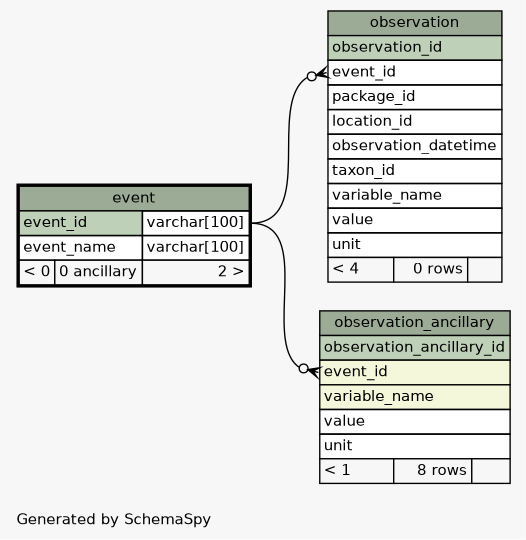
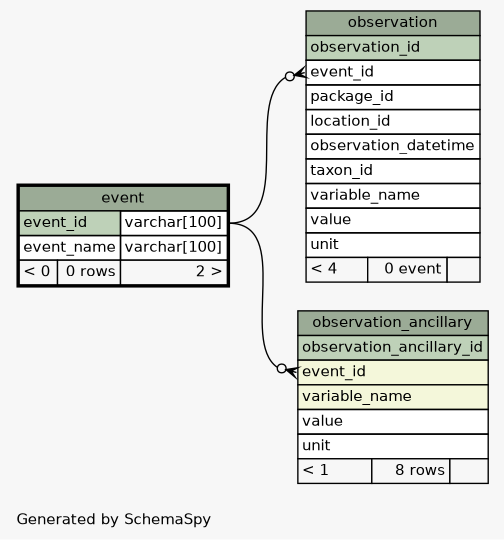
  digraph {
    bgcolor="#f7f7f7"
    fontname=Helvetica
    fontsize=11
    label="\nGenerated by SchemaSpy"
    labeljust=l
    nodesep=0.18
    rankdir=RL
    ranksep=0.46
    node [fontname=Helvetica fontsize=11 shape=plaintext]
    edge [arrowhead=none arrowsize=0.8 arrowtail=crowodot dir=back headport="event_id.type:e" tailport="event_id:w"]
-   n1 [label=<     <TABLE BORDER="0" CELLBORDER="1" CELLSPACING="0" BGCOLOR="#ffffff">       <TR><TD COLSPAN="3" BGCOLOR="#9bab96" ALIGN="CENTER">observation</TD></TR>       <TR><TD PORT="observation_id" COLSPAN="3" BGCOLOR="#bed1b8" ALIGN="LEFT">observation_id</TD></TR>       <TR><TD PORT="event_id" COLSPAN="3" ALIGN="LEFT">event_id</TD></TR>       <TR><TD PORT="package_id" COLSPAN="3" ALIGN="LEFT">package_id</TD></TR>       <TR><TD PORT="location_id" COLSPAN="3" ALIGN="LEFT">location_id</TD></TR>       <TR><TD PORT="observation_datetime" COLSPAN="3" ALIGN="LEFT">observation_datetime</TD></TR>       <TR><TD PORT="taxon_id" COLSPAN="3" ALIGN="LEFT">taxon_id</TD></TR>       <TR><TD PORT="variable_name" COLSPAN="3" ALIGN="LEFT">variable_name</TD></TR>       <TR><TD PORT="value" COLSPAN="3" ALIGN="LEFT">value</TD></TR>       <TR><TD PORT="unit" COLSPAN="3" ALIGN="LEFT">unit</TD></TR>       <TR><TD ALIGN="LEFT" BGCOLOR="#f7f7f7">&lt; 4</TD><TD ALIGN="RIGHT" BGCOLOR="#f7f7f7">0 rows</TD><TD ALIGN="RIGHT" BGCOLOR="#f7f7f7">  </TD></TR>     </TABLE>>]
-   n2 [label=<     <TABLE BORDER="2" CELLBORDER="1" CELLSPACING="0" BGCOLOR="#ffffff">       <TR><TD COLSPAN="3" BGCOLOR="#9bab96" ALIGN="CENTER">event</TD></TR>       <TR><TD PORT="event_id" COLSPAN="2" BGCOLOR="#bed1b8" ALIGN="LEFT">event_id</TD><TD PORT="event_id.type" ALIGN="LEFT">varchar[100]</TD></TR>       <TR><TD PORT="event_name" COLSPAN="2" ALIGN="LEFT">event_name</TD><TD PORT="event_name.type" ALIGN="LEFT">varchar[100]</TD></TR>       <TR><TD ALIGN="LEFT" BGCOLOR="#f7f7f7">&lt; 0</TD><TD ALIGN="RIGHT" BGCOLOR="#f7f7f7">0 ancillary</TD><TD ALIGN="RIGHT" BGCOLOR="#f7f7f7">2 &gt;</TD></TR>     </TABLE>>]
+   n1 [label=<     <TABLE BORDER="0" CELLBORDER="1" CELLSPACING="0" BGCOLOR="#ffffff">       <TR><TD COLSPAN="3" BGCOLOR="#9bab96" ALIGN="CENTER">observation</TD></TR>       <TR><TD PORT="observation_id" COLSPAN="3" BGCOLOR="#bed1b8" ALIGN="LEFT">observation_id</TD></TR>       <TR><TD PORT="event_id" COLSPAN="3" ALIGN="LEFT">event_id</TD></TR>       <TR><TD PORT="package_id" COLSPAN="3" ALIGN="LEFT">package_id</TD></TR>       <TR><TD PORT="location_id" COLSPAN="3" ALIGN="LEFT">location_id</TD></TR>       <TR><TD PORT="observation_datetime" COLSPAN="3" ALIGN="LEFT">observation_datetime</TD></TR>       <TR><TD PORT="taxon_id" COLSPAN="3" ALIGN="LEFT">taxon_id</TD></TR>       <TR><TD PORT="variable_name" COLSPAN="3" ALIGN="LEFT">variable_name</TD></TR>       <TR><TD PORT="value" COLSPAN="3" ALIGN="LEFT">value</TD></TR>       <TR><TD PORT="unit" COLSPAN="3" ALIGN="LEFT">unit</TD></TR>       <TR><TD ALIGN="LEFT" BGCOLOR="#f7f7f7">&lt; 4</TD><TD ALIGN="RIGHT" BGCOLOR="#f7f7f7">0 event</TD><TD ALIGN="RIGHT" BGCOLOR="#f7f7f7">  </TD></TR>     </TABLE>>]
+   n2 [label=<     <TABLE BORDER="2" CELLBORDER="1" CELLSPACING="0" BGCOLOR="#ffffff">       <TR><TD COLSPAN="3" BGCOLOR="#9bab96" ALIGN="CENTER">event</TD></TR>       <TR><TD PORT="event_id" COLSPAN="2" BGCOLOR="#bed1b8" ALIGN="LEFT">event_id</TD><TD PORT="event_id.type" ALIGN="LEFT">varchar[100]</TD></TR>       <TR><TD PORT="event_name" COLSPAN="2" ALIGN="LEFT">event_name</TD><TD PORT="event_name.type" ALIGN="LEFT">varchar[100]</TD></TR>       <TR><TD ALIGN="LEFT" BGCOLOR="#f7f7f7">&lt; 0</TD><TD ALIGN="RIGHT" BGCOLOR="#f7f7f7">0 rows</TD><TD ALIGN="RIGHT" BGCOLOR="#f7f7f7">2 &gt;</TD></TR>     </TABLE>>]
    n3 [label=<     <TABLE BORDER="0" CELLBORDER="1" CELLSPACING="0" BGCOLOR="#ffffff">       <TR><TD COLSPAN="3" BGCOLOR="#9bab96" ALIGN="CENTER">observation_ancillary</TD></TR>       <TR><TD PORT="observation_ancillary_id" COLSPAN="3" BGCOLOR="#bed1b8" ALIGN="LEFT">observation_ancillary_id</TD></TR>       <TR><TD PORT="event_id" COLSPAN="3" BGCOLOR="#f4f7da" ALIGN="LEFT">event_id</TD></TR>       <TR><TD PORT="variable_name" COLSPAN="3" BGCOLOR="#f4f7da" ALIGN="LEFT">variable_name</TD></TR>       <TR><TD PORT="value" COLSPAN="3" ALIGN="LEFT">value</TD></TR>       <TR><TD PORT="unit" COLSPAN="3" ALIGN="LEFT">unit</TD></TR>       <TR><TD ALIGN="LEFT" BGCOLOR="#f7f7f7">&lt; 1</TD><TD ALIGN="RIGHT" BGCOLOR="#f7f7f7">8 rows</TD><TD ALIGN="RIGHT" BGCOLOR="#f7f7f7">  </TD></TR>     </TABLE>>]
    n1 -> n2
    n3 -> n2
  }
